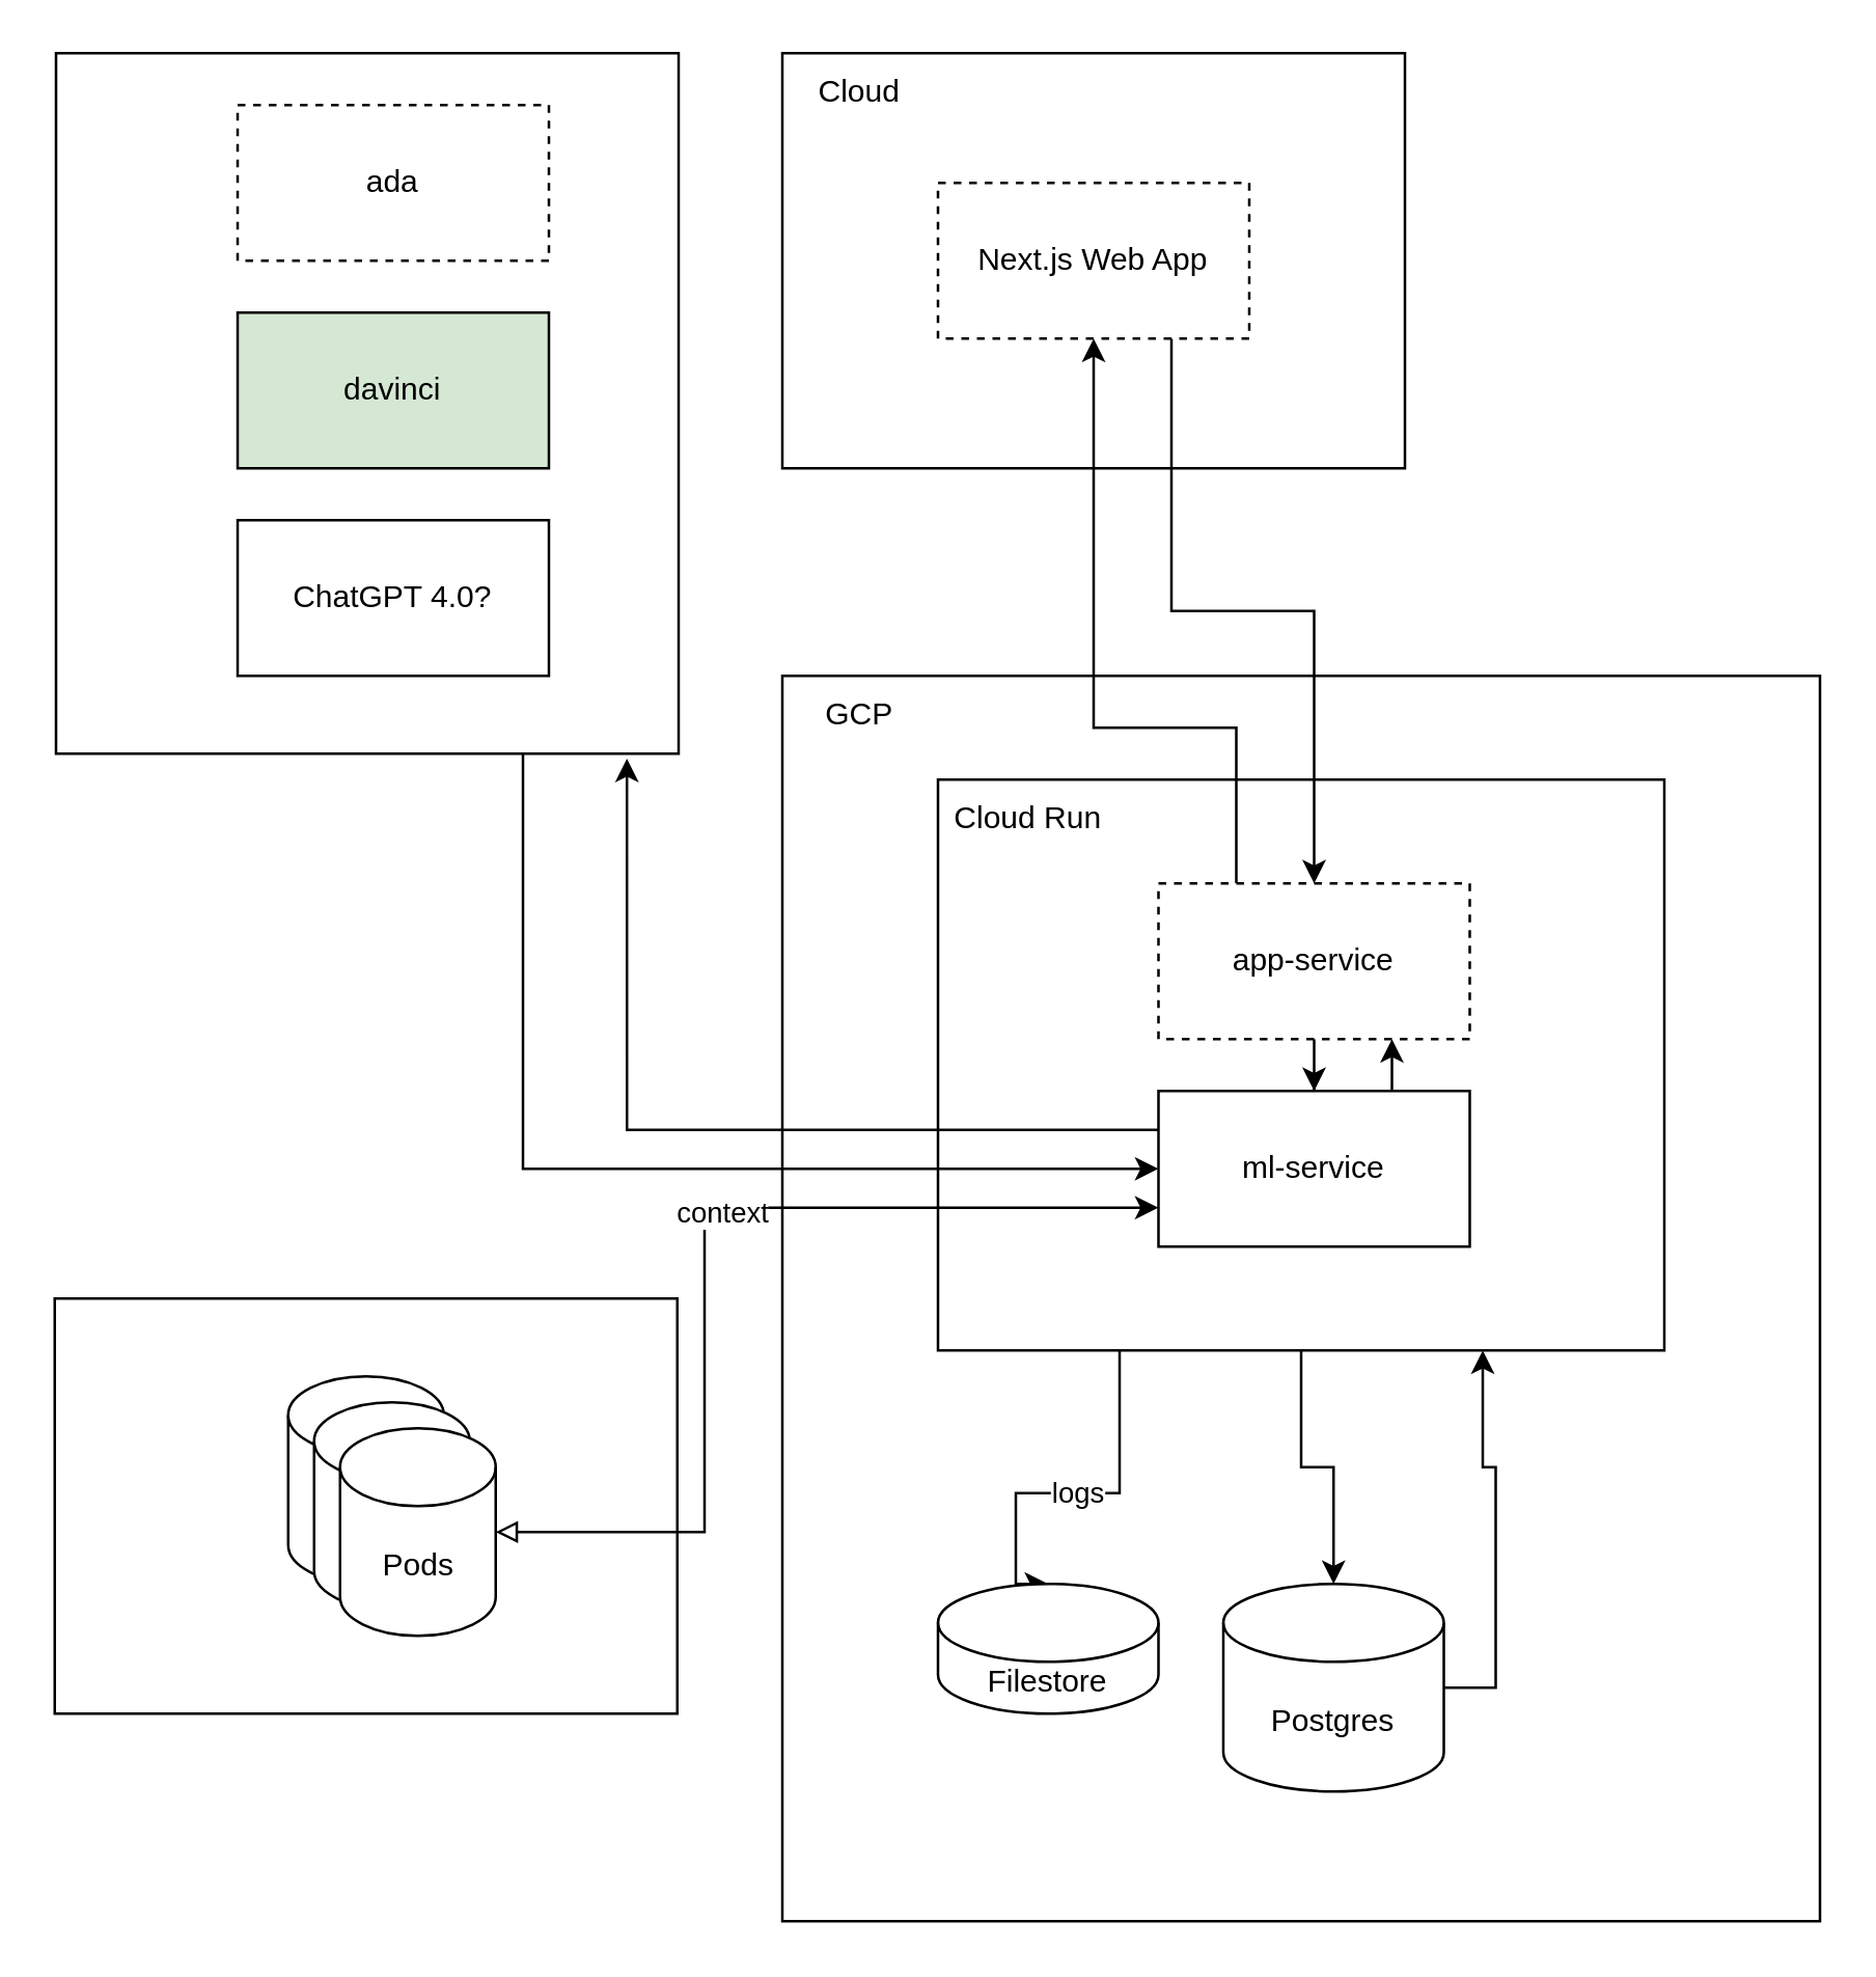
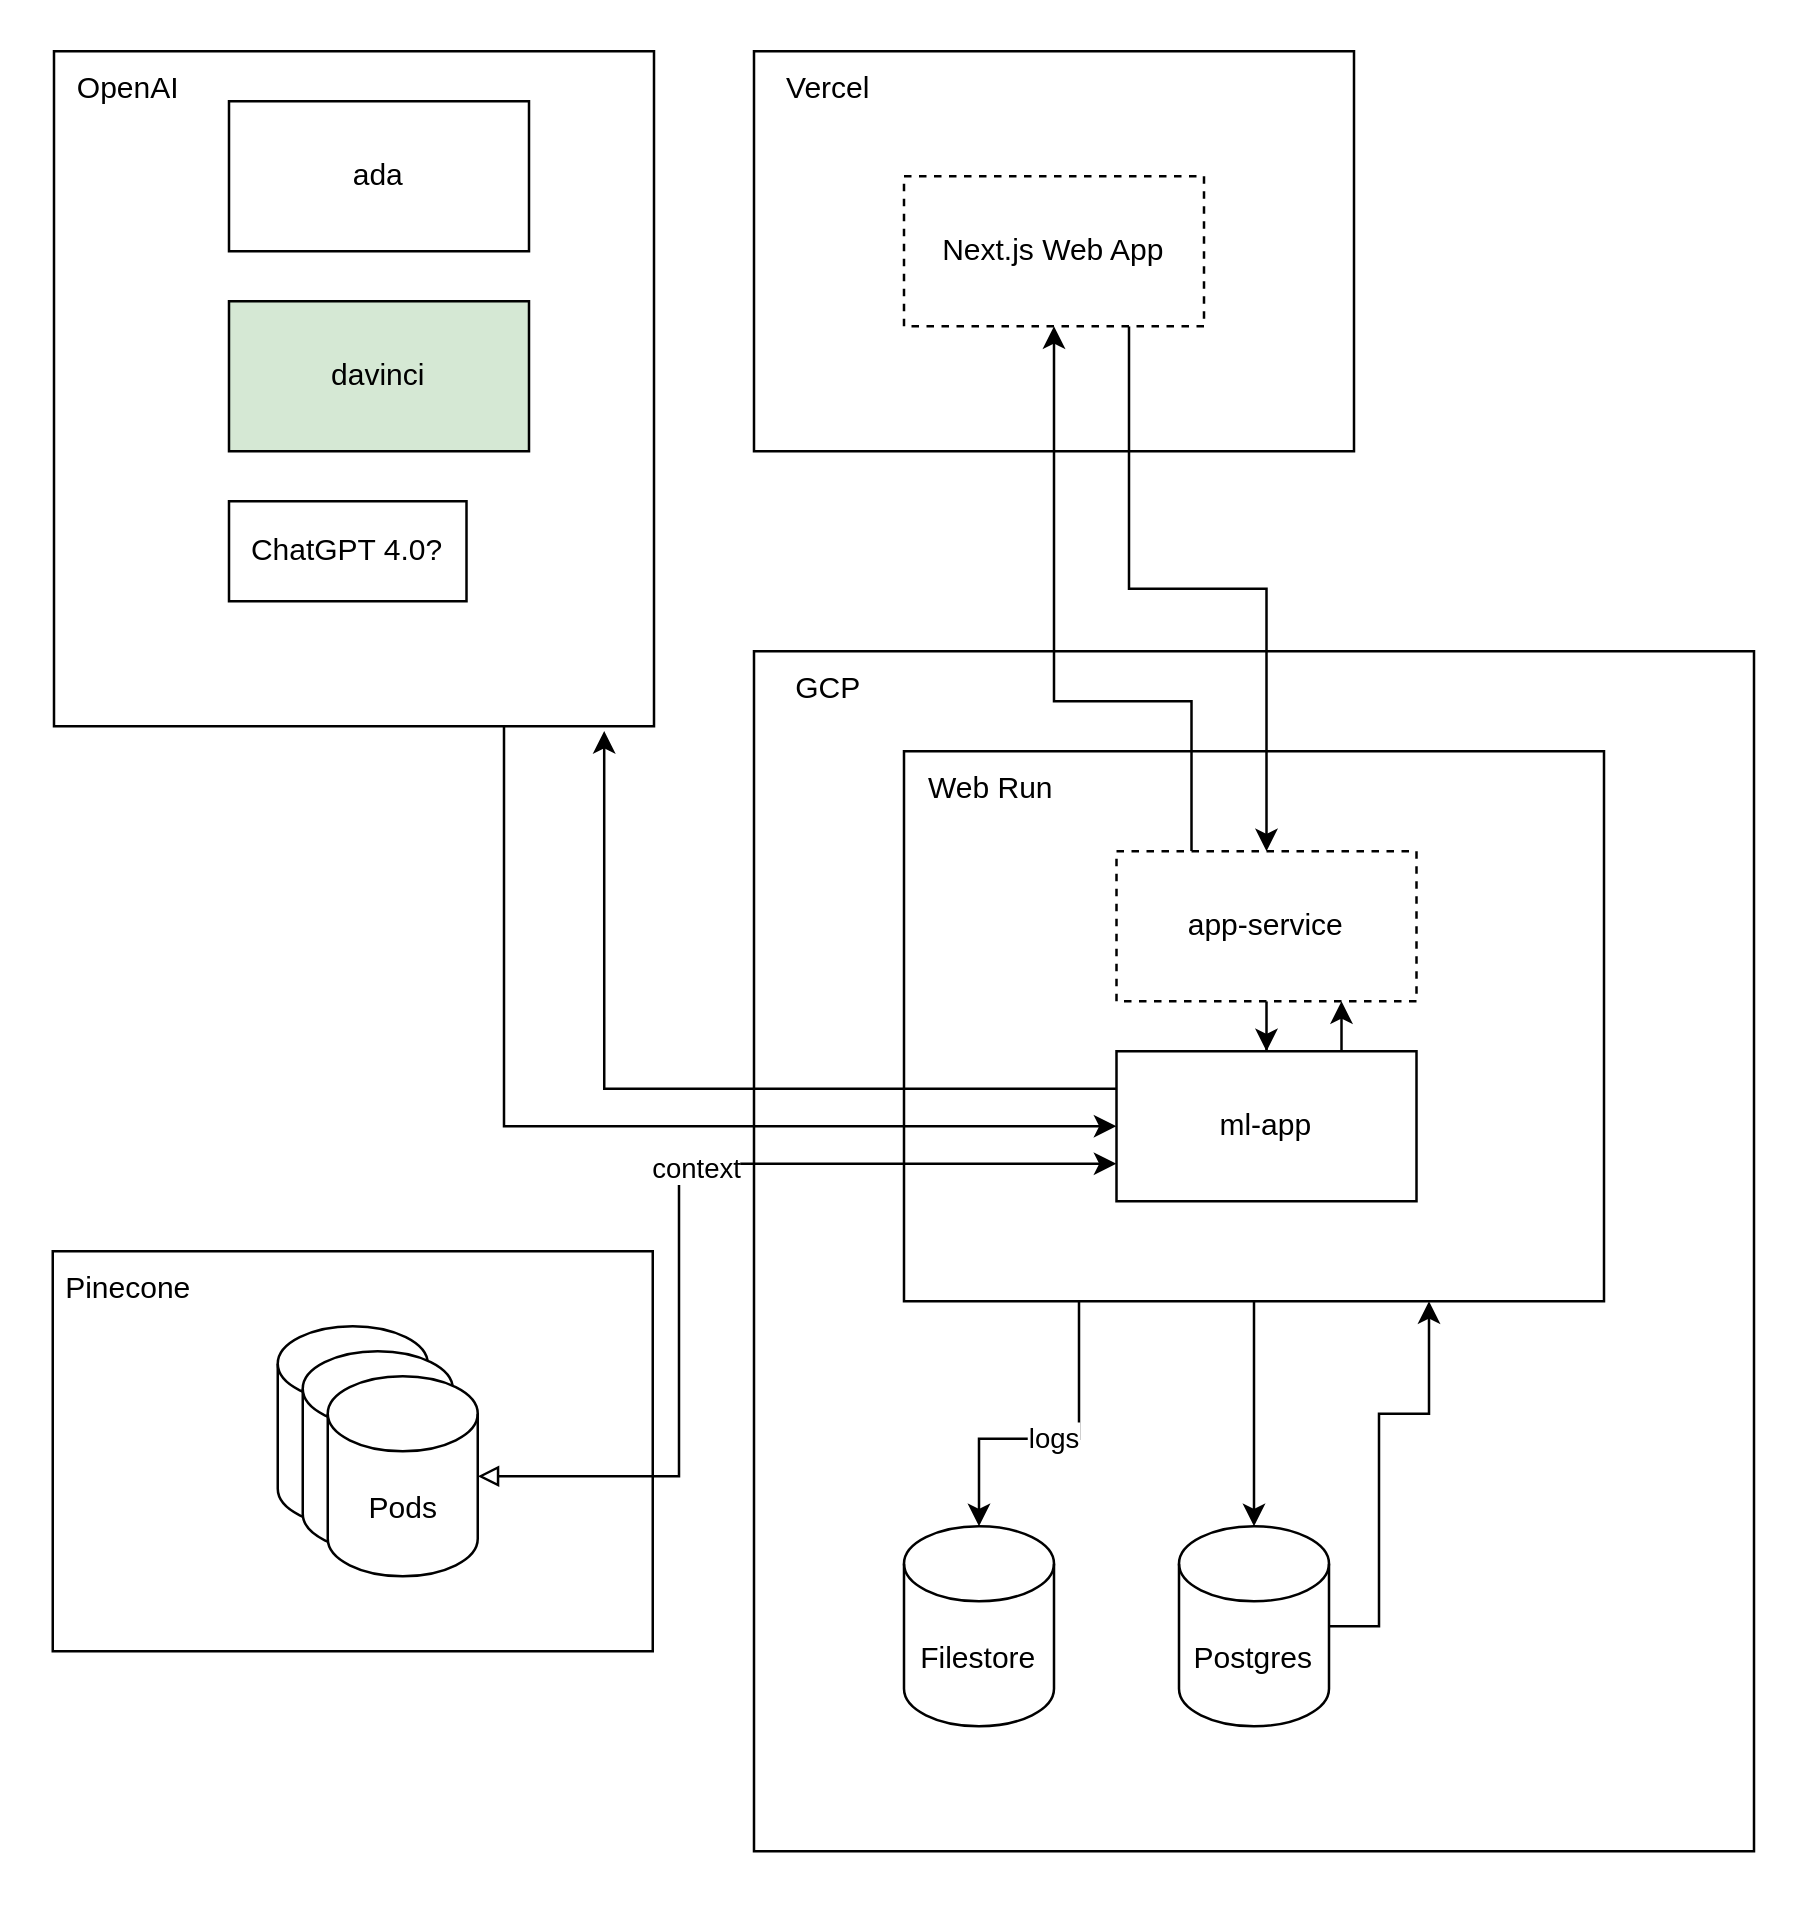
  <mxCell id="0" />
  <mxCell id="1" parent="0" />
  <mxCell id="2" value="" style="rounded=0;whiteSpace=wrap;html=1;fillColor=none;gradientColor=none;" parent="1" vertex="1"><mxGeometry x="301" y="260" width="400" height="480" as="geometry" /></mxCell>
  <mxCell id="3" style="edgeStyle=orthogonalEdgeStyle;rounded=0;orthogonalLoop=1;jettySize=auto;html=1;entryX=0.5;entryY=0;entryDx=0;entryDy=0;entryPerimeter=0;" edge="1" parent="1" source="4" target="33"><mxGeometry relative="1" as="geometry" /></mxCell>
  <mxCell id="4" value="" style="rounded=0;whiteSpace=wrap;html=1;fillColor=none;" parent="1" vertex="1"><mxGeometry x="361" y="300" width="280" height="220" as="geometry" /></mxCell>
  <mxCell id="5" value="" style="rounded=0;whiteSpace=wrap;html=1;fillColor=none;gradientColor=none;" parent="1" vertex="1"><mxGeometry x="20.5" y="500" width="240" height="160" as="geometry" /></mxCell>
  <mxCell id="6" value="" style="rounded=0;whiteSpace=wrap;html=1;gradientColor=none;fillColor=none;" parent="1" vertex="1"><mxGeometry x="301" width="240" height="160" as="geometry" y="20" /></mxCell>
  <mxCell id="7" style="edgeStyle=orthogonalEdgeStyle;rounded=0;orthogonalLoop=1;jettySize=auto;html=1;entryX=0.5;entryY=0;entryDx=0;entryDy=0;exitX=0.75;exitY=1;exitDx=0;exitDy=0;" parent="1" source="8" target="28" edge="1"><mxGeometry relative="1" as="geometry" /></mxCell>
  <mxCell id="8" value="Next.js Web App" style="rounded=0;whiteSpace=wrap;html=1;dashed=1;" parent="1" vertex="1"><mxGeometry x="361" y="70" width="120" height="60" as="geometry" /></mxCell>
- <mxCell id="9" value="Cloud" style="text;html=1;strokeColor=none;fillColor=none;align=center;verticalAlign=middle;whiteSpace=wrap;rounded=0;" parent="1" vertex="1"><mxGeometry x="301" width="60" height="30" as="geometry" y="20" /></mxCell>
+ <mxCell id="9" value="Vercel" style="text;html=1;strokeColor=none;fillColor=none;align=center;verticalAlign=middle;whiteSpace=wrap;rounded=0;" parent="1" vertex="1"><mxGeometry x="301" width="60" height="30" as="geometry" y="20" /></mxCell>
  <mxCell id="10" value="GCP" style="text;html=1;strokeColor=none;fillColor=none;align=center;verticalAlign=middle;whiteSpace=wrap;rounded=0;" parent="1" vertex="1"><mxGeometry x="301" y="260" width="60" height="30" as="geometry" /></mxCell>
  <mxCell id="11" style="edgeStyle=orthogonalEdgeStyle;rounded=0;orthogonalLoop=1;jettySize=auto;html=1;entryX=0.5;entryY=1;entryDx=0;entryDy=0;exitX=0.25;exitY=0;exitDx=0;exitDy=0;" parent="1" source="28" target="8" edge="1"><mxGeometry relative="1" as="geometry"><Array as="points"><mxPoint x="476" y="280" /><mxPoint x="421" y="280" /></Array></mxGeometry></mxCell>
  <mxCell id="12" value="logs" style="edgeStyle=orthogonalEdgeStyle;rounded=0;orthogonalLoop=1;jettySize=auto;html=1;entryX=0.5;entryY=0;entryDx=0;entryDy=0;entryPerimeter=0;exitX=0.25;exitY=1;exitDx=0;exitDy=0;" parent="1" source="4" target="31" edge="1"><mxGeometry relative="1" as="geometry"><mxPoint as="offset" /><mxPoint x="711" y="340" as="targetPoint" /><Array as="points"><mxPoint x="431" y="575" /><mxPoint x="391" y="575" /></Array></mxGeometry></mxCell>
  <mxCell id="13" style="edgeStyle=orthogonalEdgeStyle;rounded=0;orthogonalLoop=1;jettySize=auto;html=1;entryX=1;entryY=0.5;entryDx=0;entryDy=0;entryPerimeter=0;startArrow=classic;startFill=1;endArrow=block;endFill=0;exitX=0;exitY=0.75;exitDx=0;exitDy=0;" parent="1" source="30" target="20" edge="1"><mxGeometry relative="1" as="geometry"><Array as="points"><mxPoint x="271" y="465" /><mxPoint x="271" y="590" /></Array></mxGeometry></mxCell>
  <mxCell id="14" value="context" style="edgeLabel;html=1;align=center;verticalAlign=middle;resizable=0;points=[];" parent="13" vertex="1" connectable="0"><mxGeometry x="-0.11" y="1" relative="1" as="geometry"><mxPoint as="offset" /></mxGeometry></mxCell>
  <mxCell id="15" style="edgeStyle=orthogonalEdgeStyle;rounded=0;orthogonalLoop=1;jettySize=auto;html=1;entryX=0.75;entryY=1;entryDx=0;entryDy=0;startArrow=classic;startFill=1;endArrow=none;endFill=0;exitX=0;exitY=0.5;exitDx=0;exitDy=0;" parent="1" source="30" target="21" edge="1"><mxGeometry relative="1" as="geometry" /></mxCell>
  <mxCell id="16" style="edgeStyle=orthogonalEdgeStyle;rounded=0;orthogonalLoop=1;jettySize=auto;html=1;entryX=0.917;entryY=1.007;entryDx=0;entryDy=0;entryPerimeter=0;exitX=0;exitY=0.25;exitDx=0;exitDy=0;" edge="1" parent="1" source="30" target="21"><mxGeometry relative="1" as="geometry"><Array as="points"><mxPoint x="241" y="435" /></Array></mxGeometry></mxCell>
+ <mxCell id="17" value="Pinecone" style="text;html=1;strokeColor=none;fillColor=none;align=center;verticalAlign=middle;whiteSpace=wrap;rounded=0;" parent="1" vertex="1"><mxGeometry x="20.5" y="500" width="60" height="30" as="geometry" /></mxCell>
  <mxCell id="18" value="Pod" style="shape=cylinder3;whiteSpace=wrap;html=1;boundedLbl=1;backgroundOutline=1;size=15;" parent="1" vertex="1"><mxGeometry x="110.5" y="530" width="60" height="80" as="geometry" /></mxCell>
  <mxCell id="19" value="Pod" style="shape=cylinder3;whiteSpace=wrap;html=1;boundedLbl=1;backgroundOutline=1;size=15;" parent="1" vertex="1"><mxGeometry x="120.5" y="540" width="60" height="80" as="geometry" /></mxCell>
  <mxCell id="20" value="Pods" style="shape=cylinder3;whiteSpace=wrap;html=1;boundedLbl=1;backgroundOutline=1;size=15;" parent="1" vertex="1"><mxGeometry x="130.5" y="550" width="60" height="80" as="geometry" /></mxCell>
  <mxCell id="21" value="" style="rounded=0;whiteSpace=wrap;html=1;fillColor=none;gradientColor=none;" parent="1" vertex="1"><mxGeometry x="21" width="240" height="270" as="geometry" y="20" /></mxCell>
- <mxCell id="23" value="ada" style="rounded=0;whiteSpace=wrap;html=1;dashed=1;" parent="1" vertex="1"><mxGeometry x="91" y="40" width="120" height="60" as="geometry" /></mxCell>
+ <mxCell id="22" value="OpenAI" style="text;html=1;strokeColor=none;fillColor=none;align=center;verticalAlign=middle;whiteSpace=wrap;rounded=0;" parent="1" vertex="1"><mxGeometry x="21" width="60" height="30" as="geometry" y="20" /></mxCell>
+ <mxCell id="23" value="ada" style="rounded=0;whiteSpace=wrap;html=1;" parent="1" vertex="1"><mxGeometry x="91" y="40" width="120" height="60" as="geometry" /></mxCell>
  <mxCell id="24" value="davinci" style="rounded=0;whiteSpace=wrap;html=1;fillColor=#d5e8d4;" parent="1" vertex="1"><mxGeometry x="91" y="120" width="120" height="60" as="geometry" /></mxCell>
- <mxCell id="25" value="ChatGPT 4.0?" style="rounded=0;whiteSpace=wrap;html=1;" parent="1" vertex="1"><mxGeometry x="91" y="200" width="120" height="60" as="geometry" /></mxCell>
- <mxCell id="26" value="Cloud Run" style="text;html=1;strokeColor=none;fillColor=none;align=center;verticalAlign=middle;whiteSpace=wrap;rounded=0;" vertex="1" parent="1"><mxGeometry x="361" y="300" width="70" height="30" as="geometry" /></mxCell>
+ <mxCell id="25" value="ChatGPT 4.0?" style="rounded=0;whiteSpace=wrap;html=1;" parent="1" vertex="1"><mxGeometry x="91" y="200" width="95" height="40" as="geometry" /></mxCell>
+ <mxCell id="26" value="Web Run" style="text;html=1;strokeColor=none;fillColor=none;align=center;verticalAlign=middle;whiteSpace=wrap;rounded=0;" vertex="1" parent="1"><mxGeometry x="361" y="300" width="70" height="30" as="geometry" /></mxCell>
  <mxCell id="27" style="edgeStyle=orthogonalEdgeStyle;rounded=0;orthogonalLoop=1;jettySize=auto;html=1;entryX=0.5;entryY=0;entryDx=0;entryDy=0;" edge="1" parent="1" source="28" target="30"><mxGeometry relative="1" as="geometry" /></mxCell>
  <mxCell id="28" value="app-service" style="rounded=0;whiteSpace=wrap;html=1;dashed=1;" vertex="1" parent="1"><mxGeometry x="446" y="340" width="120" height="60" as="geometry" /></mxCell>
  <mxCell id="29" style="edgeStyle=orthogonalEdgeStyle;rounded=0;orthogonalLoop=1;jettySize=auto;html=1;entryX=0.75;entryY=1;entryDx=0;entryDy=0;exitX=0.75;exitY=0;exitDx=0;exitDy=0;" edge="1" parent="1" source="30" target="28"><mxGeometry relative="1" as="geometry" /></mxCell>
- <mxCell id="30" value="ml-service" style="rounded=0;whiteSpace=wrap;html=1;" vertex="1" parent="1"><mxGeometry x="446" y="420" width="120" height="60" as="geometry" /></mxCell>
- <mxCell id="31" value="Filestore" style="shape=cylinder3;whiteSpace=wrap;html=1;boundedLbl=1;backgroundOutline=1;size=15;" vertex="1" parent="1"><mxGeometry x="361" y="610" width="85" height="50" as="geometry" /></mxCell>
+ <mxCell id="30" value="ml-app" style="rounded=0;whiteSpace=wrap;html=1;" vertex="1" parent="1"><mxGeometry x="446" y="420" width="120" height="60" as="geometry" /></mxCell>
+ <mxCell id="31" value="Filestore" style="shape=cylinder3;whiteSpace=wrap;html=1;boundedLbl=1;backgroundOutline=1;size=15;" vertex="1" parent="1"><mxGeometry x="361" y="610" width="60" height="80" as="geometry" /></mxCell>
  <mxCell id="32" style="edgeStyle=orthogonalEdgeStyle;rounded=0;orthogonalLoop=1;jettySize=auto;html=1;entryX=0.75;entryY=1;entryDx=0;entryDy=0;exitX=1;exitY=0.5;exitDx=0;exitDy=0;exitPerimeter=0;" edge="1" parent="1" source="33" target="4"><mxGeometry relative="1" as="geometry" /></mxCell>
- <mxCell id="33" value="Postgres" style="shape=cylinder3;whiteSpace=wrap;html=1;boundedLbl=1;backgroundOutline=1;size=15;" vertex="1" parent="1"><mxGeometry x="471" y="610" width="85" height="80" as="geometry" /></mxCell>
+ <mxCell id="33" value="Postgres" style="shape=cylinder3;whiteSpace=wrap;html=1;boundedLbl=1;backgroundOutline=1;size=15;" vertex="1" parent="1"><mxGeometry x="471" y="610" width="60" height="80" as="geometry" /></mxCell>
